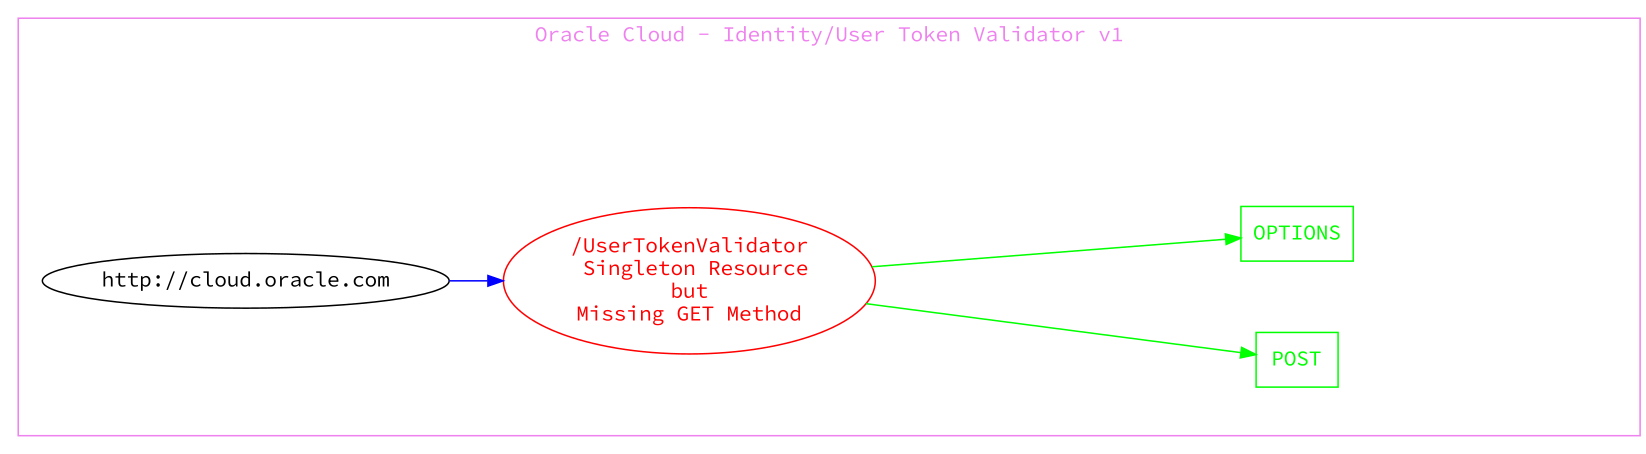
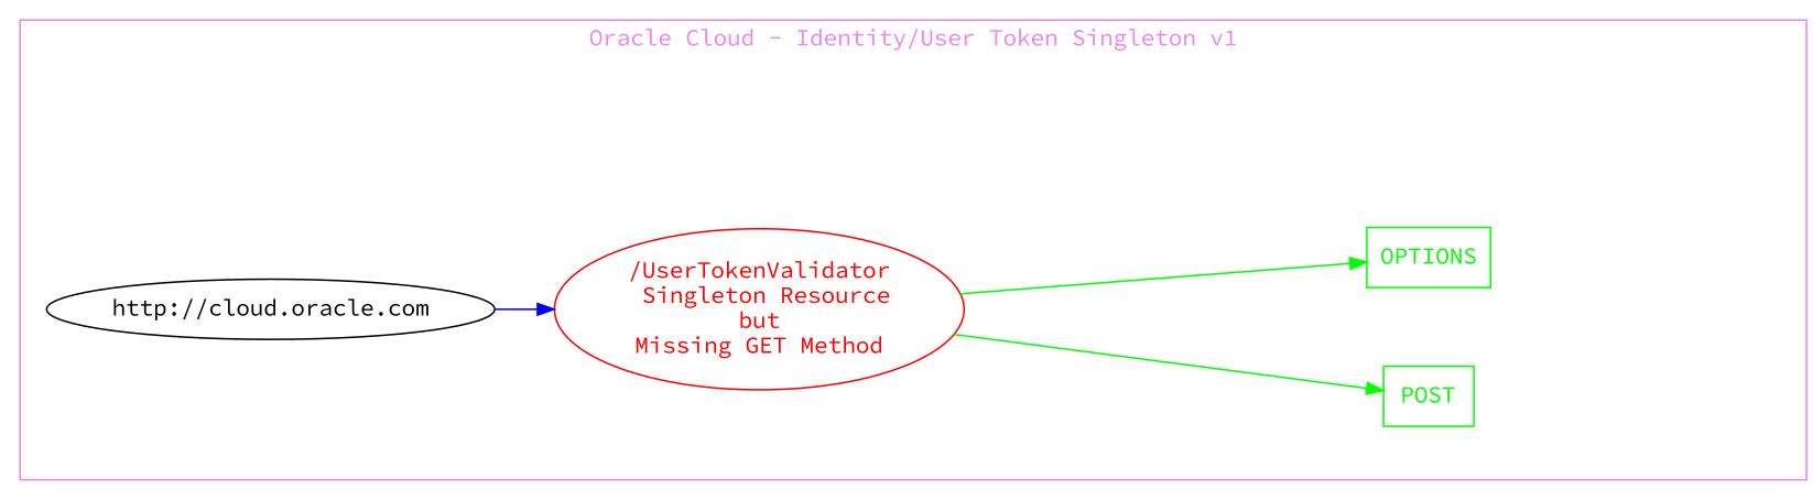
  digraph {
    rankdir=LR
    fontname="Source Code Pro"
    node [color=green fontcolor=green shape=box fontname="Source Code Pro"]
    edge [color=green fontcolor=green fontname="Source Code Pro"]
    n1 [label=POST]
    n2 [label=OPTIONS]
    n3 [color=red fontcolor=red label="/UserTokenValidator\n Singleton Resource\nbut\nMissing GET Method" shape=ellipse]
    n4 [color=black fontcolor=black label="http://cloud.oracle.com" shape=ellipse]
    subgraph cluster_1 {
      color=violet
      fontcolor=violet
-     label="Oracle Cloud - Identity/User Token Validator v1"
+     label="Oracle Cloud - Identity/User Token Singleton v1"
      subgraph cluster_2 {
        color=white
        fontcolor=white
        n4
        subgraph cluster_3 {
          color=white
          fontcolor=white
          n3
          subgraph cluster_4 {
            color=white
            fontcolor=white
            n1
          }
          subgraph cluster_5 {
            color=white
            fontcolor=white
            n2
          }
        }
      }
    }
    n3 -> n1
    n3 -> n2
    n4 -> n3 [color=blue fontcolor=blue]
  }
